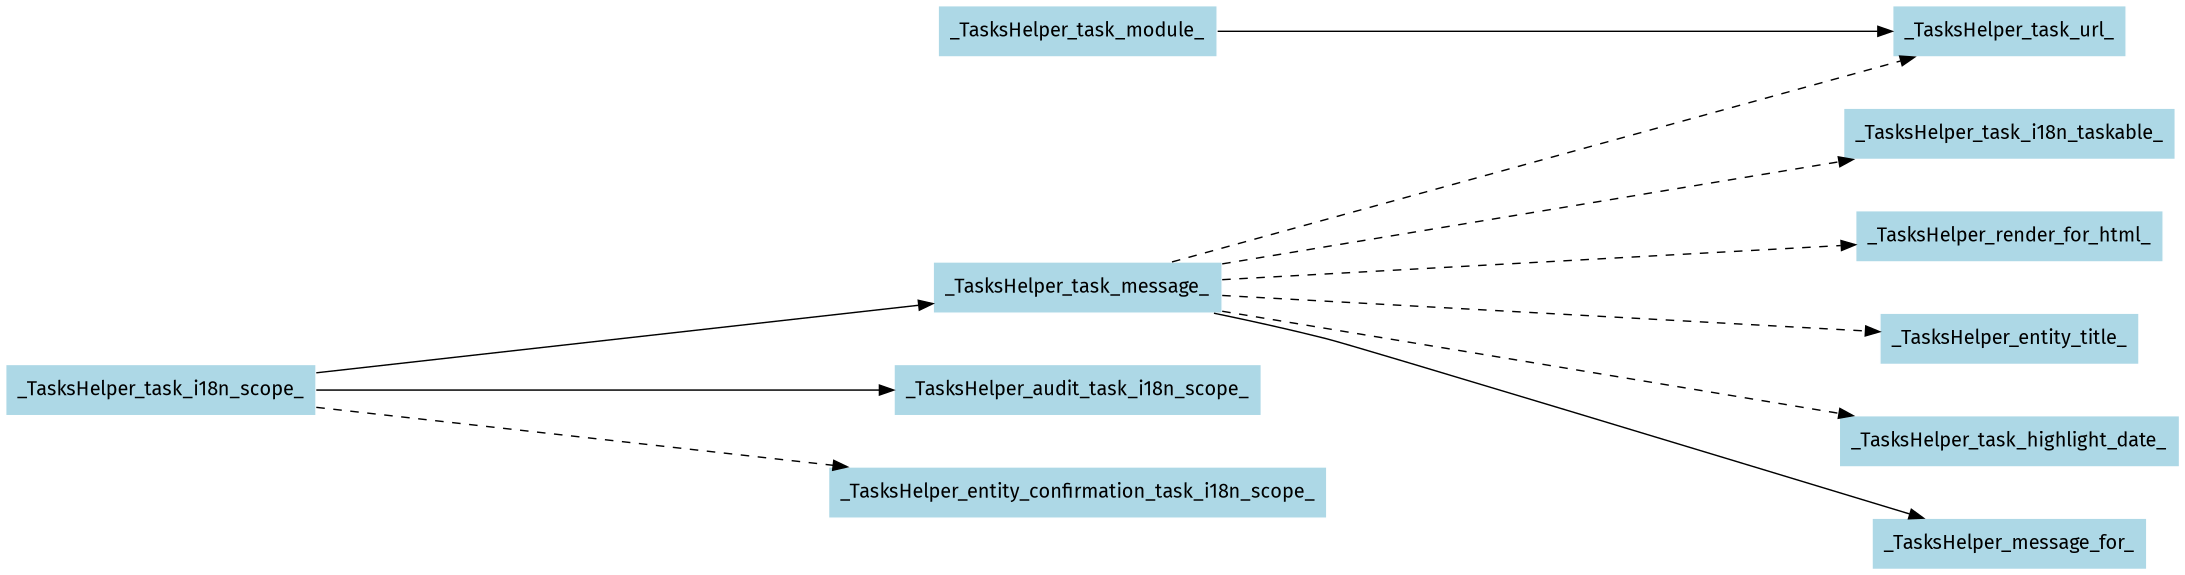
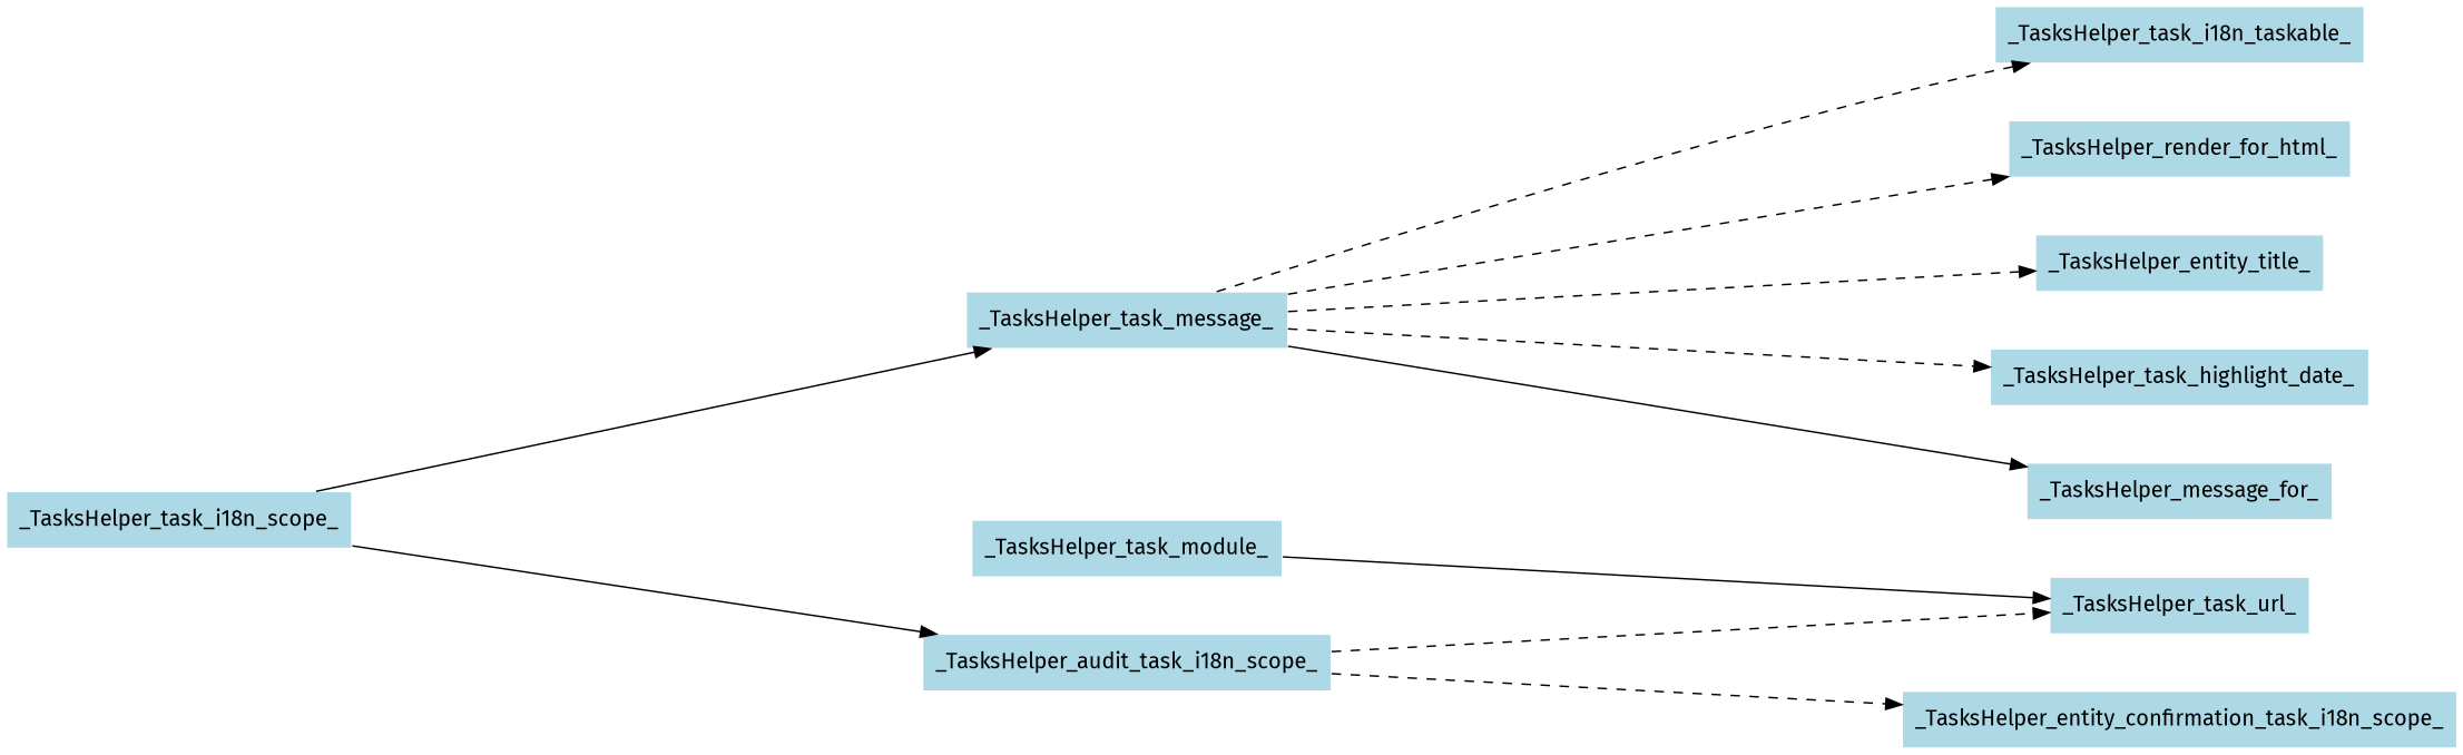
  digraph {
    fontname="Fira Sans"
    nodesep=0.5
    rankdir=LR
    ranksep=5
    node [color=white fillcolor=lightblue fontname="Fira Sans" shape=box style=filled]
    edge [fontname="Fira Sans" style=dashed]
    _TasksHelper_task_message_
    _TasksHelper_task_url_
    _TasksHelper_task_i18n_taskable_
    _TasksHelper_render_for_html_
    _TasksHelper_entity_title_
    _TasksHelper_task_highlight_date_
    _TasksHelper_message_for_
    _TasksHelper_task_i18n_scope_
    _TasksHelper_audit_task_i18n_scope_
    _TasksHelper_entity_confirmation_task_i18n_scope_
    _TasksHelper_task_module_
-   _TasksHelper_task_message_ -> _TasksHelper_task_url_
+   _TasksHelper_audit_task_i18n_scope_ -> _TasksHelper_task_url_
    _TasksHelper_task_message_ -> _TasksHelper_task_i18n_taskable_
    _TasksHelper_task_message_ -> _TasksHelper_render_for_html_
    _TasksHelper_task_message_ -> _TasksHelper_entity_title_
    _TasksHelper_task_message_ -> _TasksHelper_task_highlight_date_
    _TasksHelper_task_message_ -> _TasksHelper_message_for_ [style=solid]
    _TasksHelper_task_i18n_scope_ -> _TasksHelper_task_message_ [style=solid]
    _TasksHelper_task_i18n_scope_ -> _TasksHelper_audit_task_i18n_scope_ [style=solid]
-   _TasksHelper_task_i18n_scope_ -> _TasksHelper_entity_confirmation_task_i18n_scope_
+   _TasksHelper_audit_task_i18n_scope_ -> _TasksHelper_entity_confirmation_task_i18n_scope_
    _TasksHelper_task_module_ -> _TasksHelper_task_url_ [style=solid]
  }
